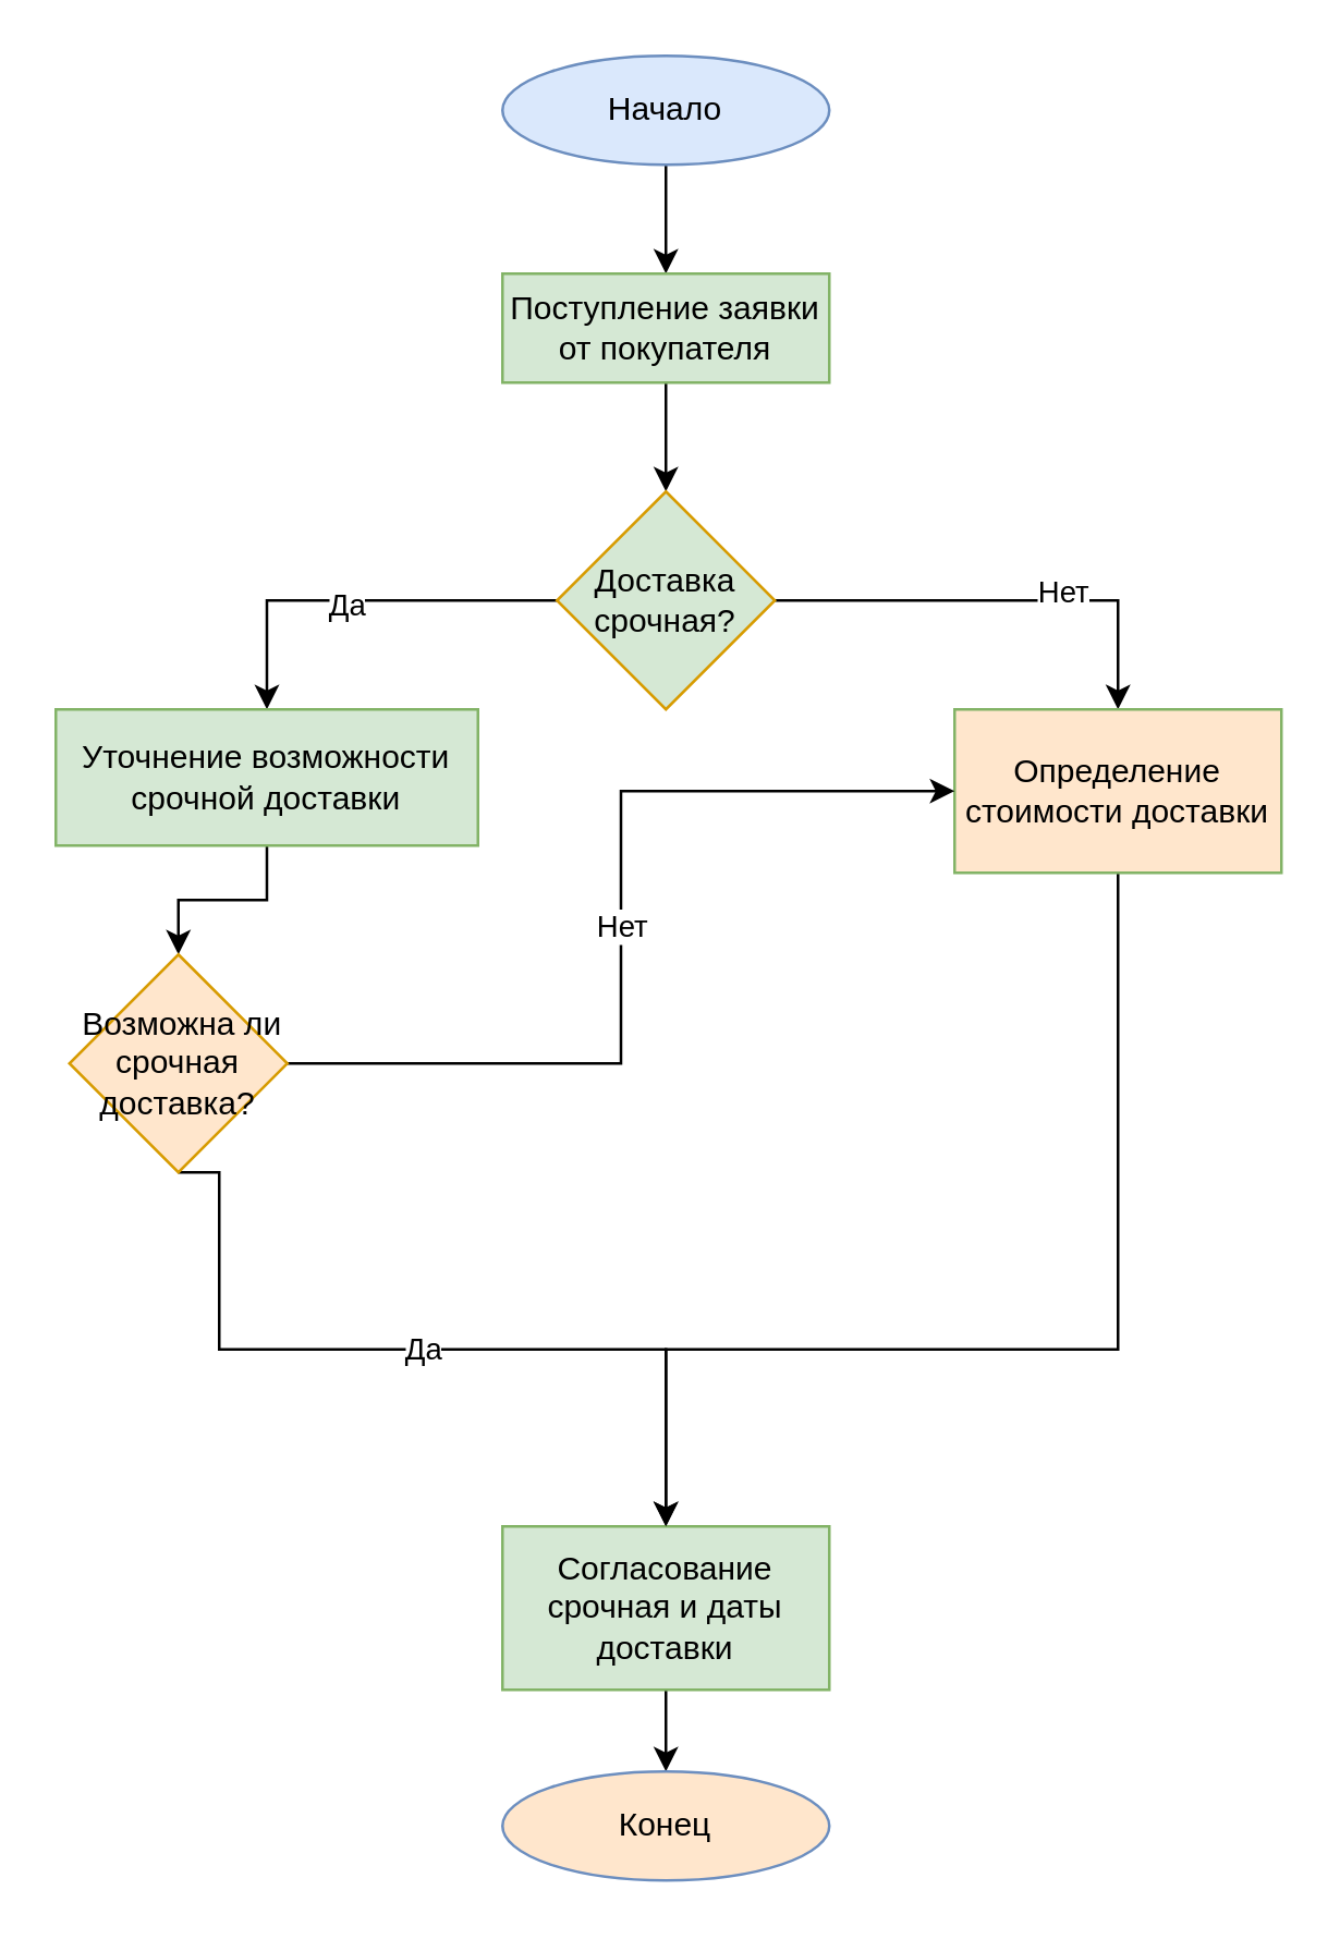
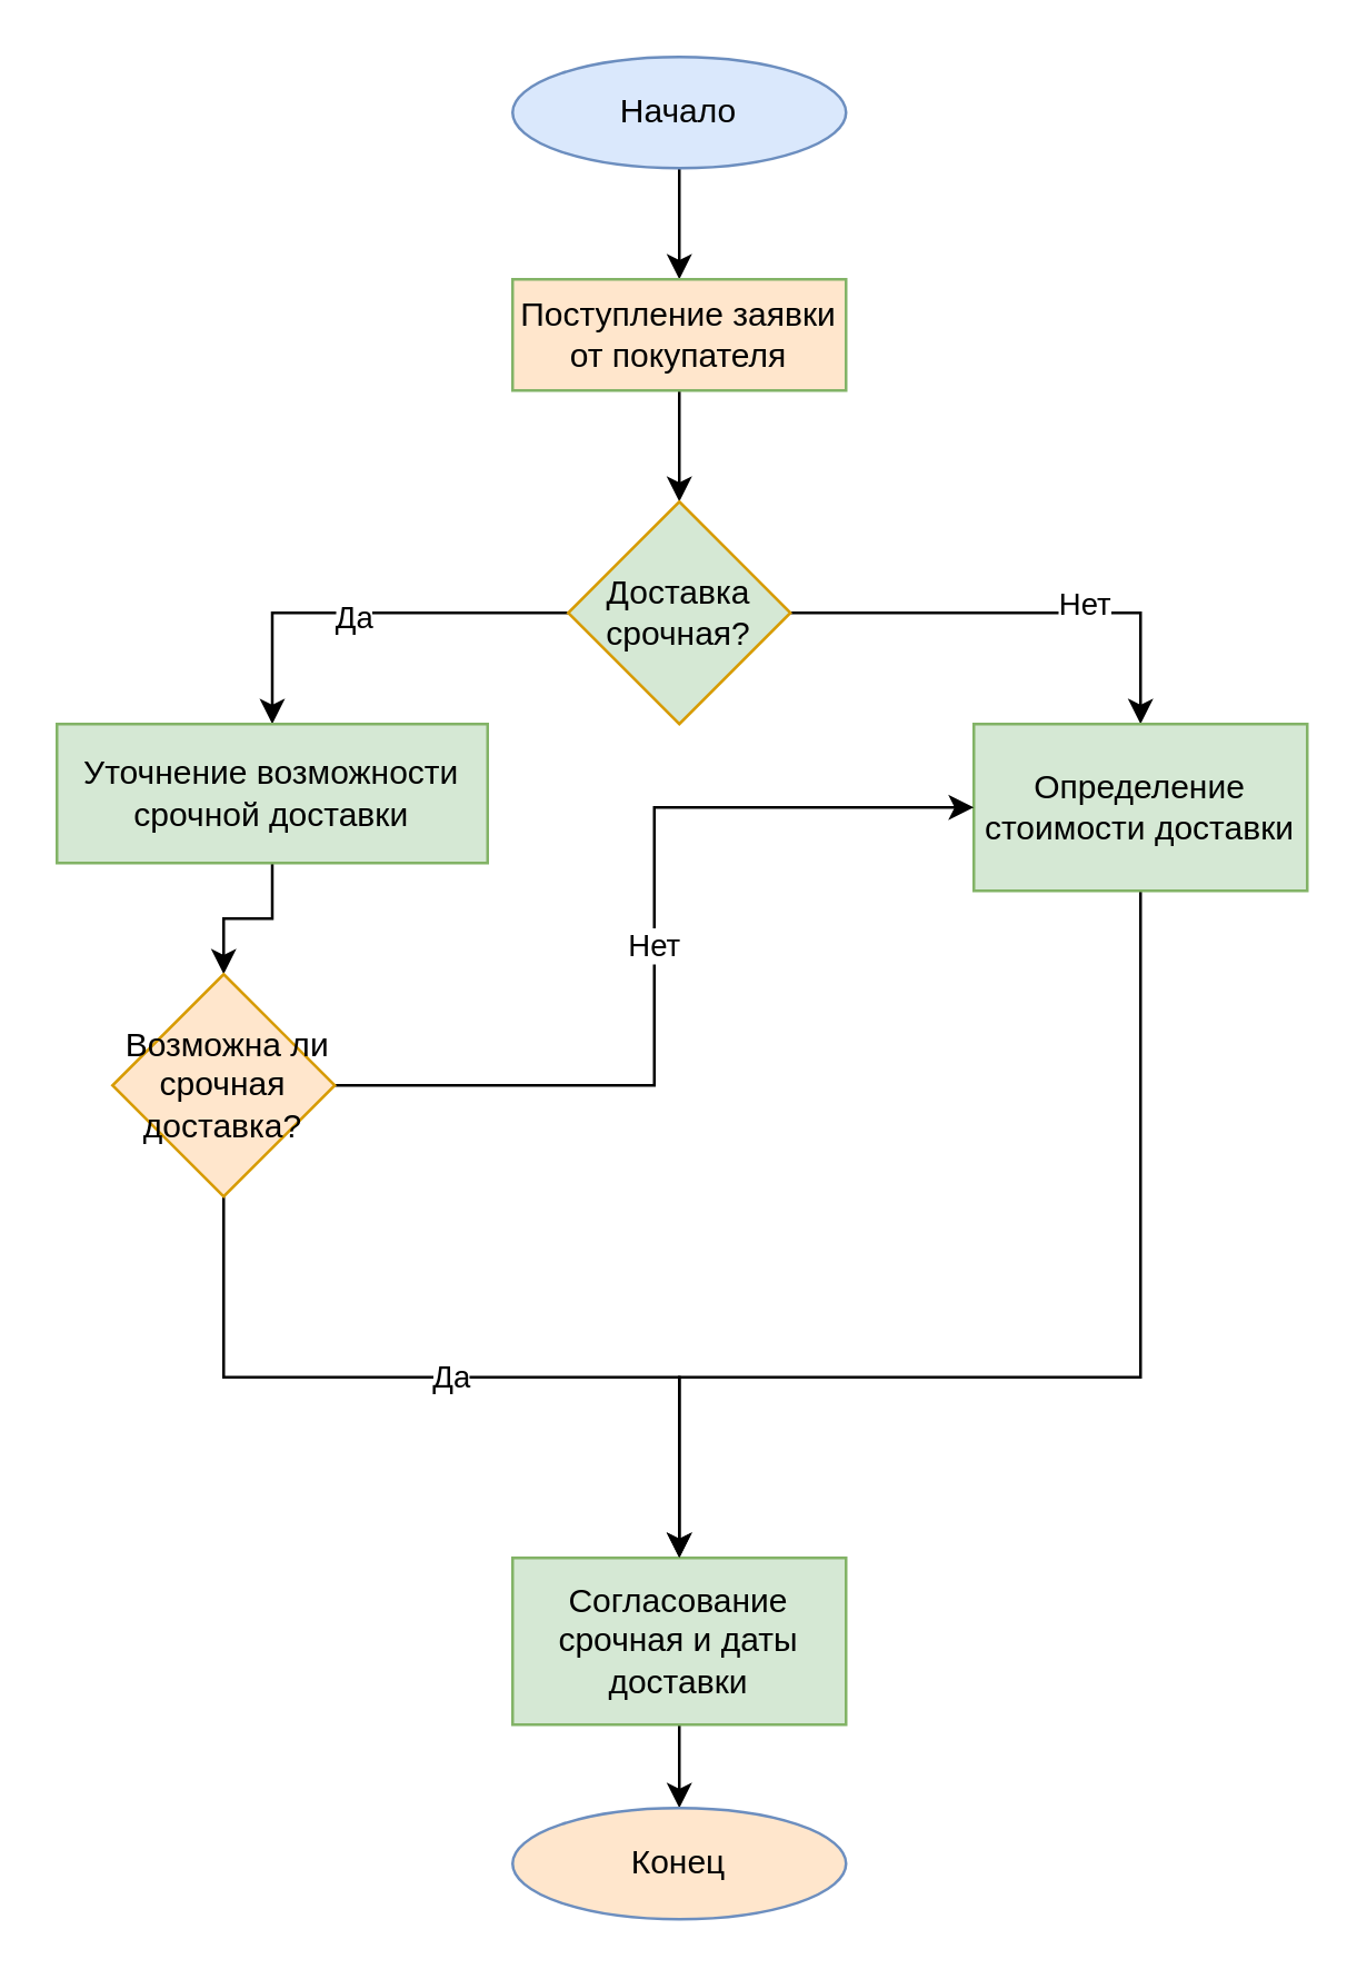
  <mxCell id="0" />
  <mxCell id="1" parent="0" />
  <mxCell id="2" value="" style="edgeStyle=orthogonalEdgeStyle;rounded=0;orthogonalLoop=1;jettySize=auto;html=1;" edge="1" parent="1" source="3" target="5"><mxGeometry relative="1" as="geometry" /></mxCell>
  <mxCell id="3" value="Начало" style="ellipse;whiteSpace=wrap;html=1;fillColor=#dae8fc;strokeColor=#6c8ebf;" vertex="1" parent="1"><mxGeometry x="184" y="20" width="120" height="40" as="geometry" /></mxCell>
  <mxCell id="4" value="" style="edgeStyle=orthogonalEdgeStyle;rounded=0;orthogonalLoop=1;jettySize=auto;html=1;" edge="1" parent="1" source="5" target="10"><mxGeometry relative="1" as="geometry" /></mxCell>
- <mxCell id="5" value="Поступление заявки от покупателя" style="rounded=0;whiteSpace=wrap;html=1;fillColor=#d5e8d4;strokeColor=#82b366;" vertex="1" parent="1"><mxGeometry x="184" y="100" width="120" height="40" as="geometry" /></mxCell>
+ <mxCell id="5" value="Поступление заявки от покупателя" style="rounded=0;whiteSpace=wrap;html=1;fillColor=#ffe6cc;strokeColor=#82b366;" vertex="1" parent="1"><mxGeometry x="184" y="100" width="120" height="40" as="geometry" /></mxCell>
  <mxCell id="6" style="edgeStyle=orthogonalEdgeStyle;rounded=0;orthogonalLoop=1;jettySize=auto;html=1;exitX=0;exitY=0.5;exitDx=0;exitDy=0;entryX=0.5;entryY=0;entryDx=0;entryDy=0;" edge="1" parent="1" source="10" target="14"><mxGeometry relative="1" as="geometry" /></mxCell>
  <mxCell id="7" value="Да" style="edgeLabel;html=1;align=center;verticalAlign=middle;resizable=0;points=[];" vertex="1" connectable="0" parent="6"><mxGeometry x="0.065" y="1" relative="1" as="geometry"><mxPoint as="offset" /></mxGeometry></mxCell>
  <mxCell id="8" style="edgeStyle=orthogonalEdgeStyle;rounded=0;orthogonalLoop=1;jettySize=auto;html=1;exitX=1;exitY=0.5;exitDx=0;exitDy=0;entryX=0.5;entryY=0;entryDx=0;entryDy=0;" edge="1" parent="1" source="10" target="12"><mxGeometry relative="1" as="geometry" /></mxCell>
  <mxCell id="9" value="Нет" style="edgeLabel;html=1;align=center;verticalAlign=middle;resizable=0;points=[];" vertex="1" connectable="0" parent="8"><mxGeometry x="0.261" y="4" relative="1" as="geometry"><mxPoint as="offset" /></mxGeometry></mxCell>
  <mxCell id="10" value="Доставка срочная?" style="rhombus;whiteSpace=wrap;html=1;fillColor=#d5e8d4;strokeColor=#d79b00;" vertex="1" parent="1"><mxGeometry x="204" y="180" width="80" height="80" as="geometry" /></mxCell>
  <mxCell id="11" style="edgeStyle=orthogonalEdgeStyle;rounded=0;orthogonalLoop=1;jettySize=auto;html=1;exitX=0.5;exitY=1;exitDx=0;exitDy=0;entryX=0.5;entryY=0;entryDx=0;entryDy=0;" edge="1" parent="1" source="12" target="16"><mxGeometry relative="1" as="geometry"><Array as="points"><mxPoint x="410" y="495" /><mxPoint x="244" y="495" /></Array></mxGeometry></mxCell>
- <mxCell id="12" value="Определение стоимости доставки" style="rounded=0;whiteSpace=wrap;html=1;fillColor=#ffe6cc;strokeColor=#82b366;" vertex="1" parent="1"><mxGeometry x="350" y="260" width="120" height="60" as="geometry" /></mxCell>
+ <mxCell id="12" value="Определение стоимости доставки" style="rounded=0;whiteSpace=wrap;html=1;fillColor=#d5e8d4;strokeColor=#82b366;" vertex="1" parent="1"><mxGeometry x="350" y="260" width="120" height="60" as="geometry" /></mxCell>
  <mxCell id="13" value="" style="edgeStyle=orthogonalEdgeStyle;rounded=0;orthogonalLoop=1;jettySize=auto;html=1;" edge="1" parent="1" source="14" target="19"><mxGeometry relative="1" as="geometry" /></mxCell>
  <mxCell id="14" value="Уточнение возможности срочной доставки" style="rounded=0;whiteSpace=wrap;html=1;fillColor=#d5e8d4;strokeColor=#82b366;" vertex="1" parent="1"><mxGeometry x="20" y="260" width="155" height="50" as="geometry" /></mxCell>
  <mxCell id="15" value="" style="edgeStyle=orthogonalEdgeStyle;rounded=0;orthogonalLoop=1;jettySize=auto;html=1;" edge="1" parent="1" source="16" target="20"><mxGeometry relative="1" as="geometry" /></mxCell>
  <mxCell id="16" value="Согласование срочная и даты доставки" style="rounded=0;whiteSpace=wrap;html=1;fillColor=#d5e8d4;strokeColor=#82b366;" vertex="1" parent="1"><mxGeometry x="184" y="560" width="120" height="60" as="geometry" /></mxCell>
  <mxCell id="17" value="Да" style="edgeStyle=orthogonalEdgeStyle;rounded=0;orthogonalLoop=1;jettySize=auto;html=1;exitX=0.5;exitY=1;exitDx=0;exitDy=0;entryX=0.5;entryY=0;entryDx=0;entryDy=0;" edge="1" parent="1" source="19" target="16"><mxGeometry relative="1" as="geometry"><mxPoint x="250" y="560" as="targetPoint" /><Array as="points"><mxPoint x="80" y="495" /><mxPoint x="244" y="495" /></Array></mxGeometry></mxCell>
  <mxCell id="18" value="Нет" style="edgeStyle=orthogonalEdgeStyle;rounded=0;orthogonalLoop=1;jettySize=auto;html=1;exitX=1;exitY=0.5;exitDx=0;exitDy=0;entryX=0;entryY=0.5;entryDx=0;entryDy=0;" edge="1" parent="1" source="19" target="12"><mxGeometry relative="1" as="geometry" /></mxCell>
- <mxCell id="19" value="&amp;nbsp;Возможна ли срочная доставка?" style="rhombus;whiteSpace=wrap;html=1;fillColor=#ffe6cc;strokeColor=#d79b00;" vertex="1" parent="1"><mxGeometry x="25" y="350" width="80" height="80" as="geometry" /></mxCell>
+ <mxCell id="19" value="&amp;nbsp;Возможна ли срочная доставка?" style="rhombus;whiteSpace=wrap;html=1;fillColor=#ffe6cc;strokeColor=#d79b00;" vertex="1" parent="1"><mxGeometry x="40" y="350" width="80" height="80" as="geometry" /></mxCell>
  <mxCell id="20" value="Конец" style="ellipse;whiteSpace=wrap;html=1;fillColor=#ffe6cc;strokeColor=#6c8ebf;" vertex="1" parent="1"><mxGeometry x="184" y="650" width="120" height="40" as="geometry" /></mxCell>
